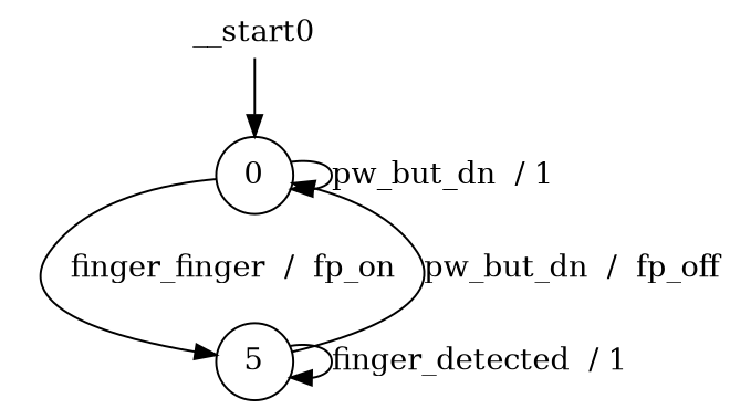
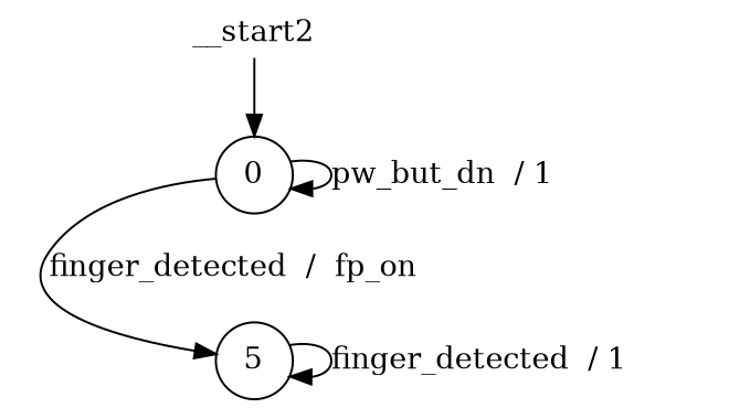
  digraph {
    node [shape=circle]
    n1 [label=0]
    n2 [label=5]
-   __start0 [height=0 shape=none width=0]
+   __start0 [height=0 shape=none width=0 label=__start2]
    n1 -> n1 [label="pw_but_dn  / 1"]
-   n1 -> n2 [label="finger_finger  /  fp_on"]
-   n2 -> n1 [label="pw_but_dn  /  fp_off"]
+   n1 -> n2 [label="finger_detected  /  fp_on"]
    n2 -> n2 [label="finger_detected  / 1"]
    __start0 -> n1
  }
